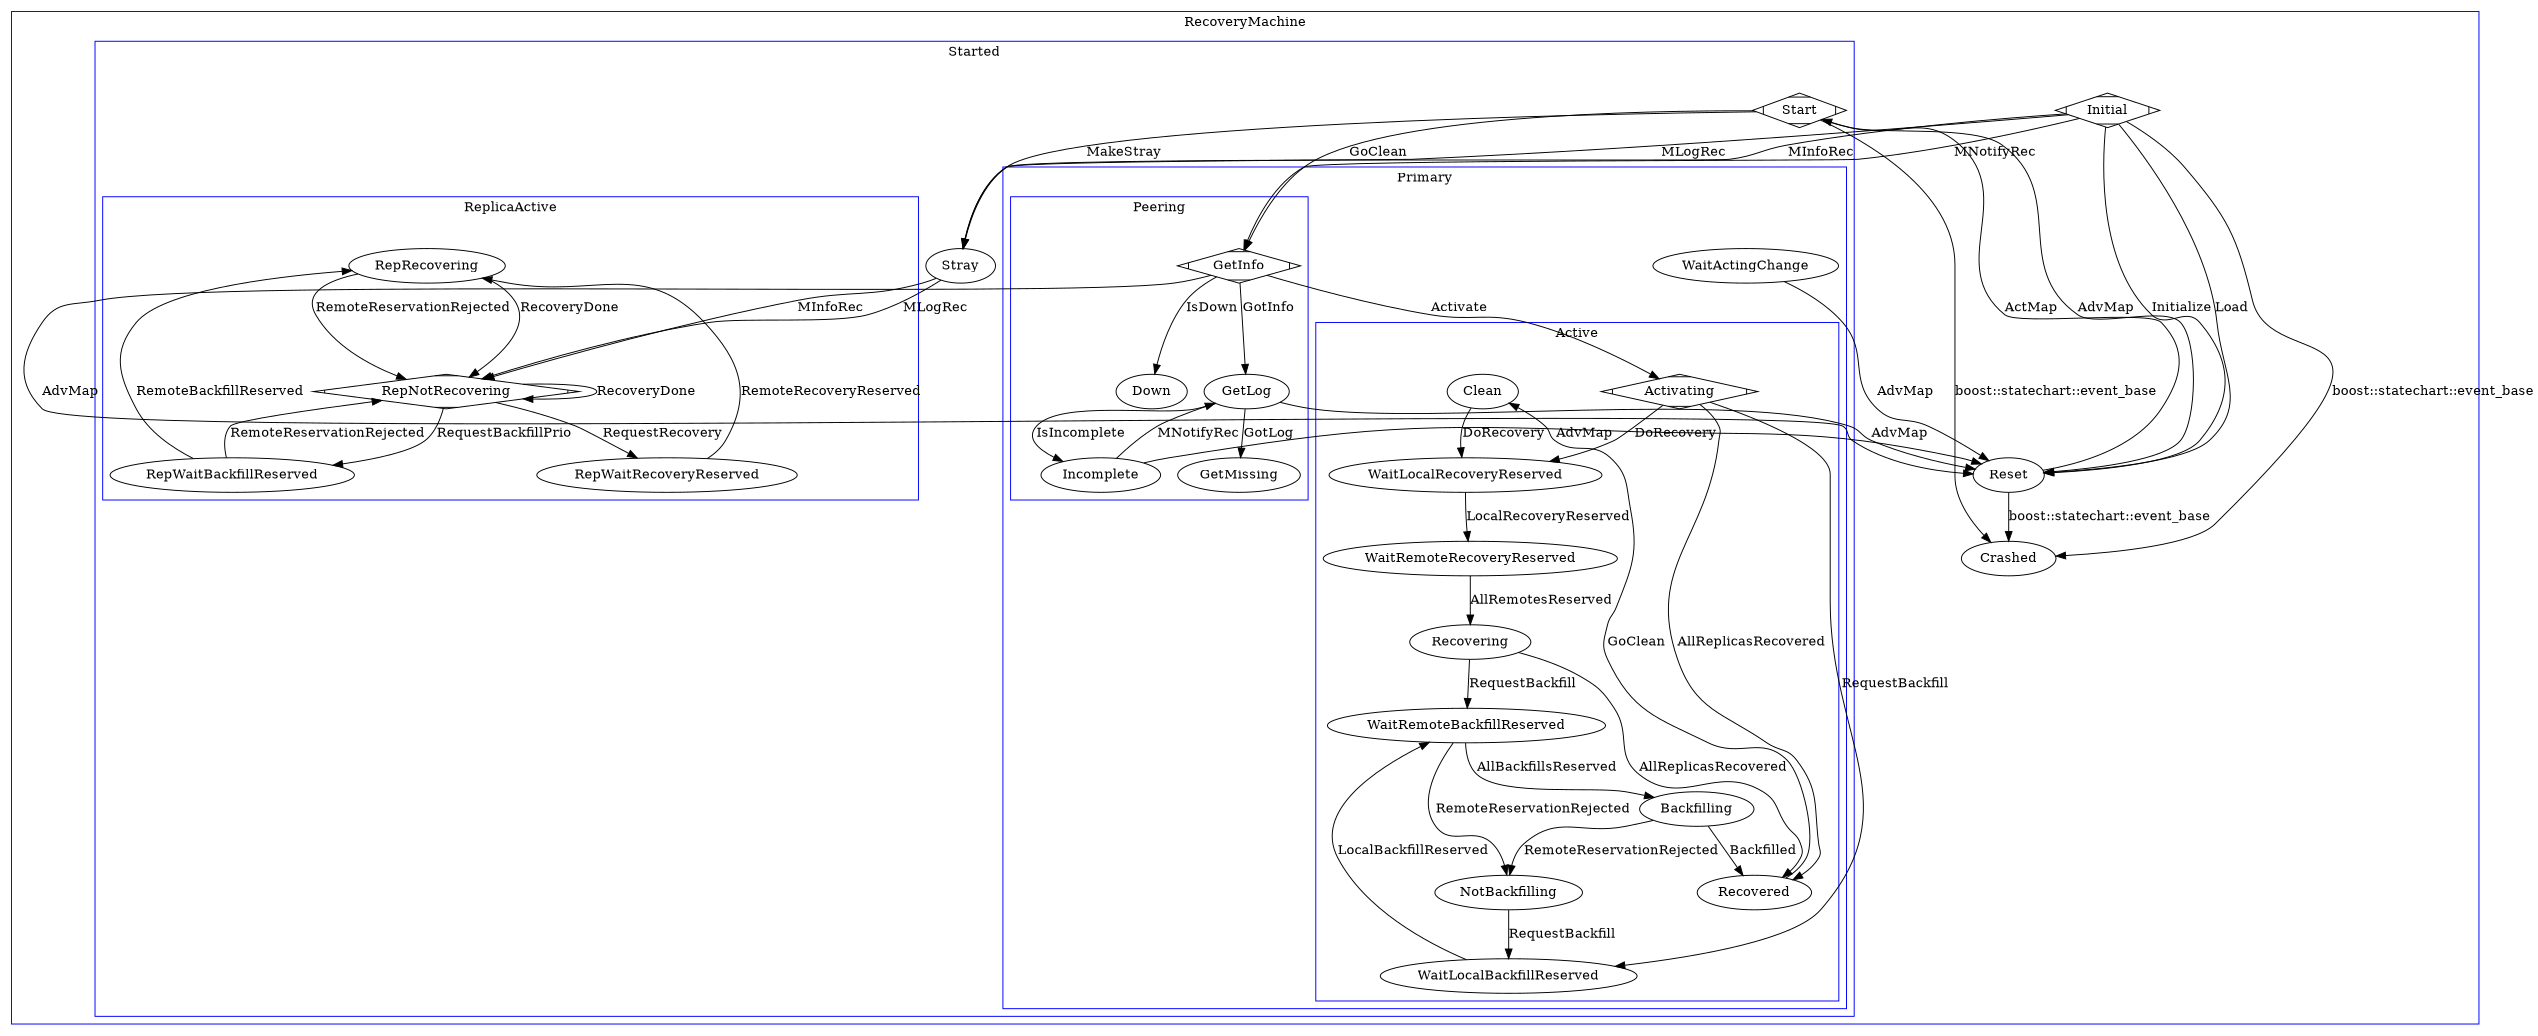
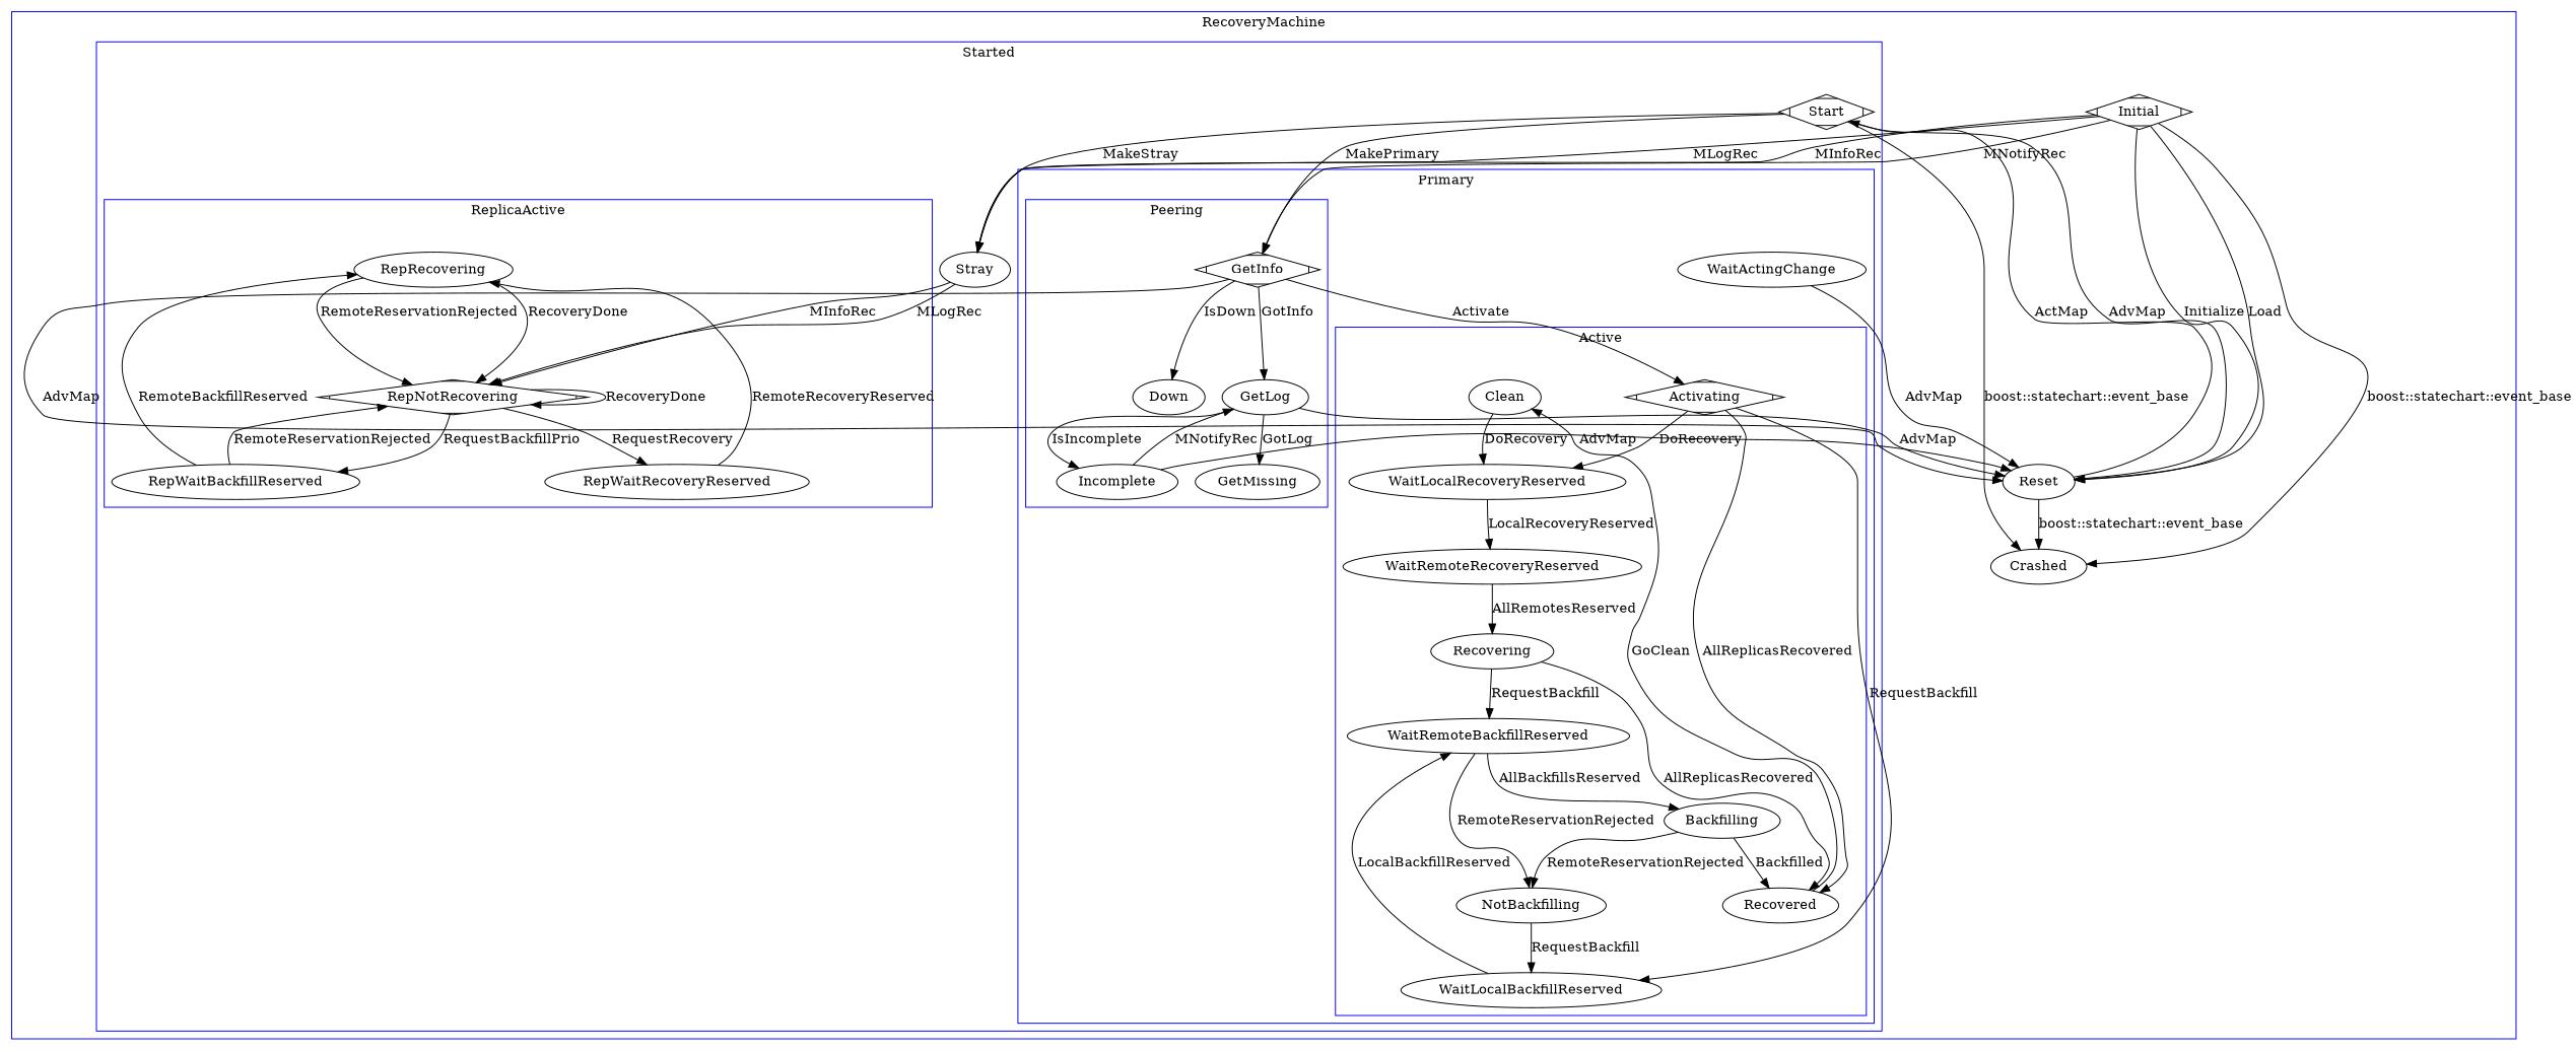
  digraph {
    compound=true
    fontname="DejaVu Serif"
    node [fontname="DejaVu Serif"]
    edge [fontname="DejaVu Serif"]
    GetInfo [shape=Mdiamond]
    GetLog
    GetMissing
    Down
    Incomplete
    Clean
    Recovered
    Backfilling
    WaitRemoteBackfillReserved
    WaitLocalBackfillReserved
    NotBackfilling
    Recovering
    WaitRemoteRecoveryReserved
    WaitLocalRecoveryReserved
    Activating [shape=Mdiamond]
    WaitActingChange
    RepRecovering
    RepWaitBackfillReserved
    RepWaitRecoveryReserved
    RepNotRecovering [shape=Mdiamond]
    Start [shape=Mdiamond]
    Stray
    Crashed
    Initial [shape=Mdiamond]
    Reset
    subgraph cluster_1 {
      color=blue
      label=RecoveryMachine
      Crashed
      Initial
      Reset
      subgraph cluster_2 {
        color=blue
        label=Started
        Start
        Stray
        subgraph cluster_3 {
          color=blue
          label=Primary
          WaitActingChange
          subgraph cluster_4 {
            color=blue
            label=Peering
            GetInfo
            GetLog
            GetMissing
            Down
            Incomplete
          }
          subgraph cluster_5 {
            color=blue
            label=Active
            Clean
            Recovered
            Backfilling
            WaitRemoteBackfillReserved
            WaitLocalBackfillReserved
            NotBackfilling
            Recovering
            WaitRemoteRecoveryReserved
            WaitLocalRecoveryReserved
            Activating
          }
        }
        subgraph cluster_6 {
          color=blue
          label=ReplicaActive
          RepRecovering
          RepWaitBackfillReserved
          RepWaitRecoveryReserved
          RepNotRecovering
        }
      }
    }
    GetInfo -> GetLog [label=GotInfo]
    GetInfo -> Down [label=IsDown]
    GetInfo -> Activating [label=Activate]
    GetInfo -> Reset [label=AdvMap]
    GetLog -> GetMissing [label=GotLog]
    GetLog -> Incomplete [label=IsIncomplete]
    GetLog -> Reset [label=AdvMap]
    Incomplete -> GetLog [label=MNotifyRec]
    Incomplete -> Reset [label=AdvMap]
    Clean -> WaitLocalRecoveryReserved [label=DoRecovery]
    Recovered -> Clean [label=GoClean]
    Backfilling -> Recovered [label=Backfilled]
    Backfilling -> NotBackfilling [label=RemoteReservationRejected]
    WaitRemoteBackfillReserved -> Backfilling [label=AllBackfillsReserved]
    WaitRemoteBackfillReserved -> NotBackfilling [label=RemoteReservationRejected]
    WaitLocalBackfillReserved -> WaitRemoteBackfillReserved [label=LocalBackfillReserved]
    NotBackfilling -> WaitLocalBackfillReserved [label=RequestBackfill]
    Recovering -> Recovered [label=AllReplicasRecovered]
    Recovering -> WaitRemoteBackfillReserved [label=RequestBackfill]
    WaitRemoteRecoveryReserved -> Recovering [label=AllRemotesReserved]
    WaitLocalRecoveryReserved -> WaitRemoteRecoveryReserved [label=LocalRecoveryReserved]
    Activating -> Recovered [label=AllReplicasRecovered]
    Activating -> WaitLocalBackfillReserved [label=RequestBackfill]
    Activating -> WaitLocalRecoveryReserved [label=DoRecovery]
    WaitActingChange -> Reset [label=AdvMap]
    RepRecovering -> RepNotRecovering [label=RecoveryDone]
    RepRecovering -> RepNotRecovering [label=RemoteReservationRejected]
    RepWaitBackfillReserved -> RepRecovering [label=RemoteBackfillReserved]
    RepWaitBackfillReserved -> RepNotRecovering [label=RemoteReservationRejected]
    RepWaitRecoveryReserved -> RepRecovering [label=RemoteRecoveryReserved]
    RepNotRecovering -> RepWaitBackfillReserved [label=RequestBackfillPrio]
    RepNotRecovering -> RepWaitRecoveryReserved [label=RequestRecovery]
    RepNotRecovering -> RepNotRecovering [label=RecoveryDone]
-   Start -> GetInfo [label=GoClean]
+   Start -> GetInfo [label=MakePrimary]
    Start -> Stray [label=MakeStray]
    Start -> Crashed [label="boost::statechart::event_base"]
    Start -> Reset [label=AdvMap]
    Stray -> RepNotRecovering [label=MLogRec]
    Stray -> RepNotRecovering [label=MInfoRec]
    Initial -> GetInfo [label=MNotifyRec]
    Initial -> Stray [label=MLogRec]
    Initial -> Stray [label=MInfoRec]
    Initial -> Crashed [label="boost::statechart::event_base"]
    Initial -> Reset [label=Initialize]
    Initial -> Reset [label=Load]
    Reset -> Start [label=ActMap]
    Reset -> Crashed [label="boost::statechart::event_base"]
  }
